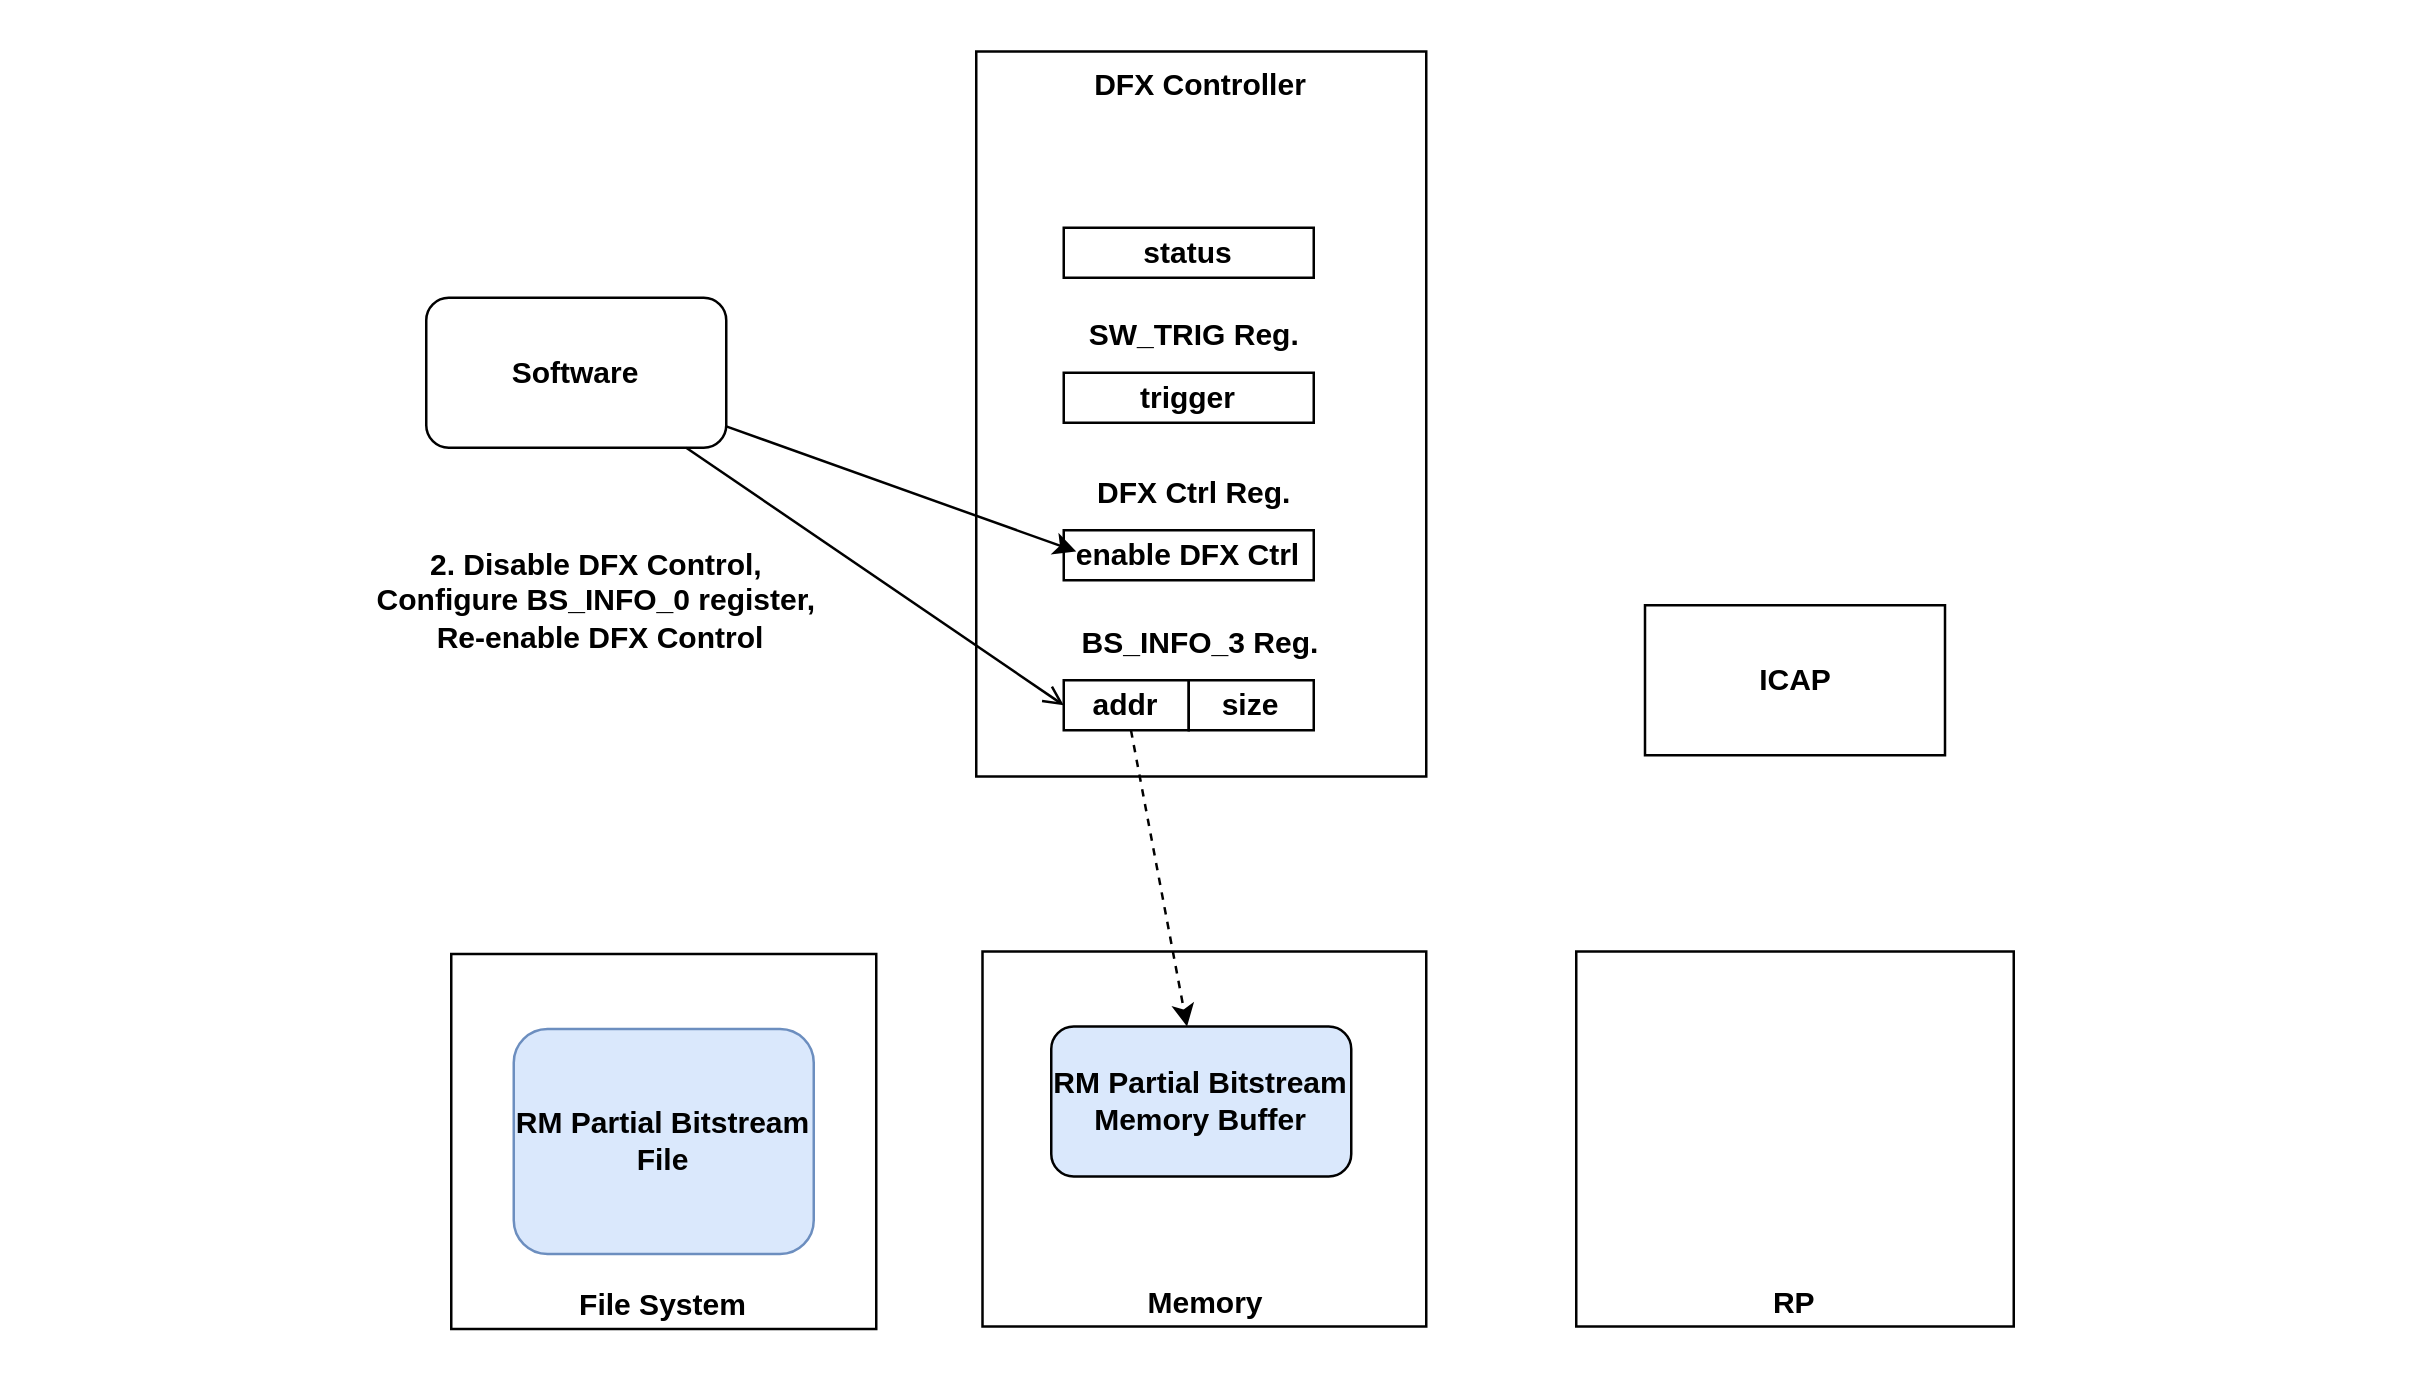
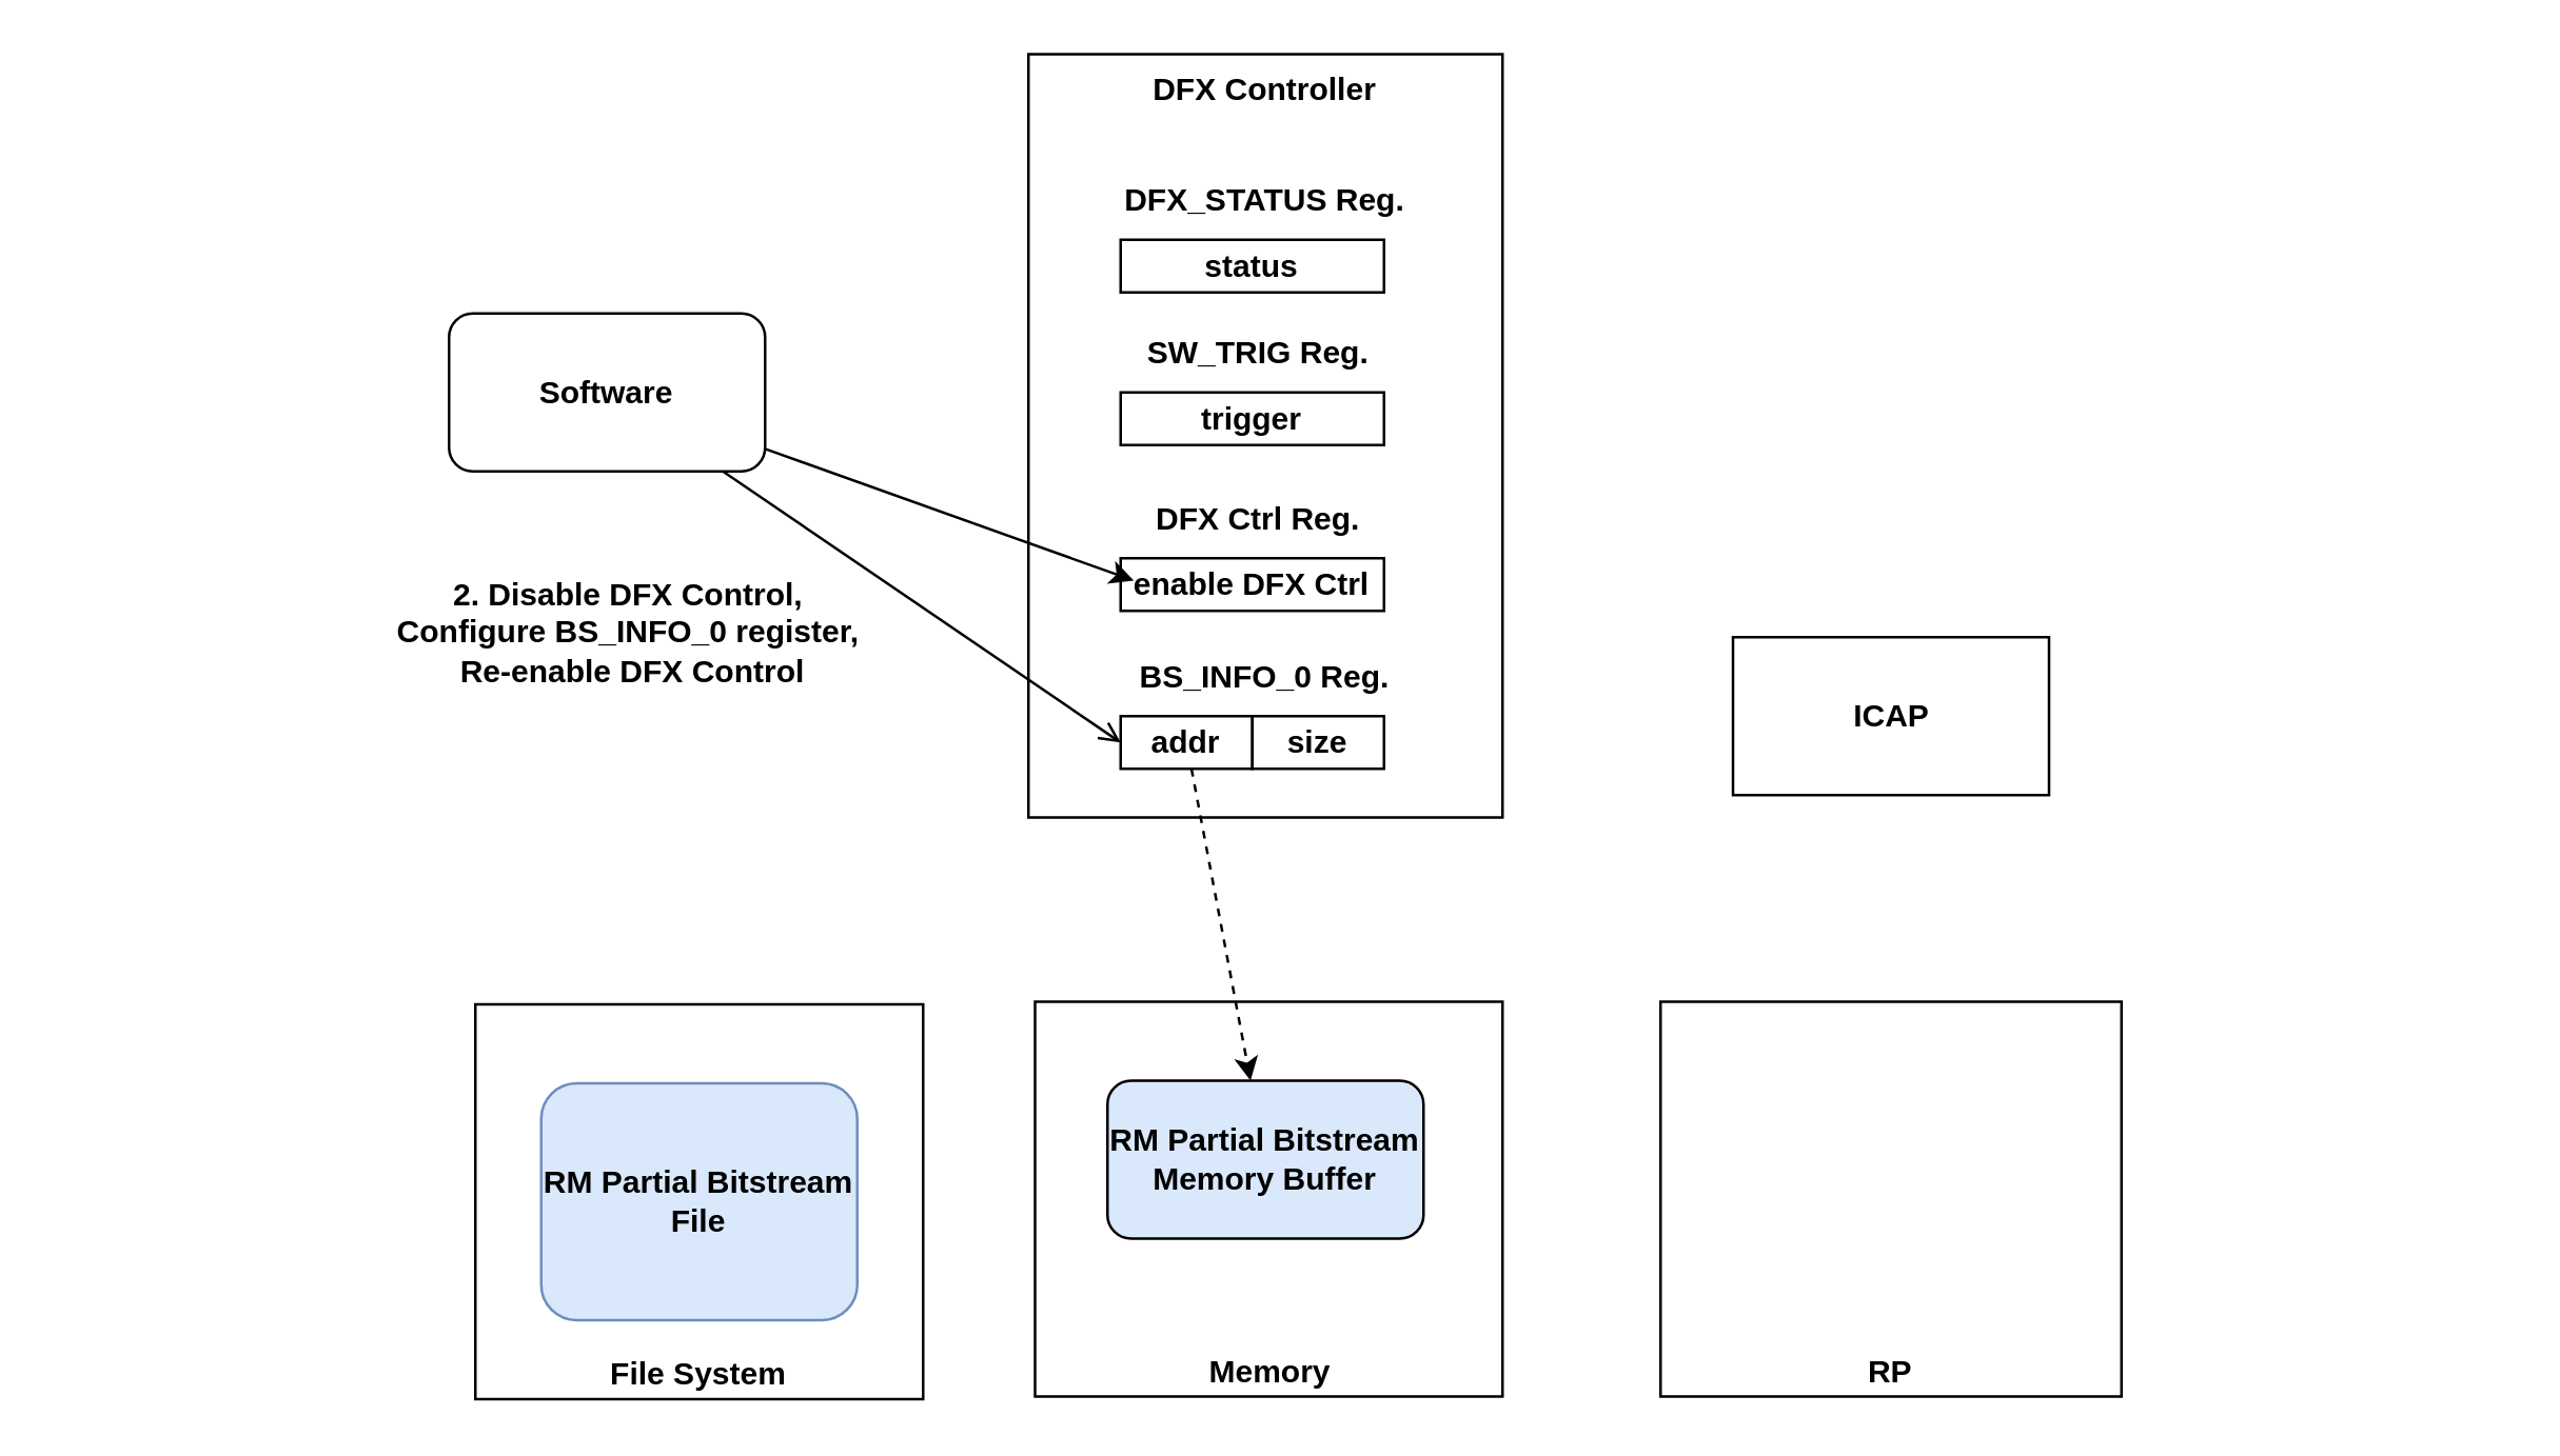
  <mxCell id="0" />
  <mxCell id="1" parent="0" />
  <mxCell id="2" value="DFX Controller" style="rounded=0;whiteSpace=wrap;html=1;verticalAlign=top;fontSize=12;fontStyle=1" parent="1" vertex="1"><mxGeometry x="390" y="20" width="180" height="290" as="geometry" /></mxCell>
  <mxCell id="3" value="Memory" style="rounded=0;whiteSpace=wrap;html=1;verticalAlign=bottom;fontSize=12;fontStyle=1" parent="1" vertex="1"><mxGeometry x="392.5" y="380" width="177.5" height="150" as="geometry" /></mxCell>
  <mxCell id="4" value="File System" style="rounded=0;whiteSpace=wrap;html=1;verticalAlign=bottom;fontSize=12;fontStyle=1" parent="1" vertex="1"><mxGeometry x="180" y="381" width="170" height="150" as="geometry" /></mxCell>
  <mxCell id="5" value="RP" style="rounded=0;whiteSpace=wrap;html=1;verticalAlign=bottom;fontSize=12;fontStyle=1" parent="1" vertex="1"><mxGeometry x="630" y="380" width="175" height="150" as="geometry" /></mxCell>
  <mxCell id="6" value="ICAP" style="rounded=0;whiteSpace=wrap;html=1;fontSize=12;fontStyle=1" parent="1" vertex="1"><mxGeometry x="657.5" y="241.5" width="120" height="60" as="geometry" /></mxCell>
  <mxCell id="7" value="Software" style="rounded=1;whiteSpace=wrap;html=1;fontSize=12;fontStyle=1" parent="1" vertex="1"><mxGeometry x="170" y="118.5" width="120" height="60" as="geometry" /></mxCell>
  <mxCell id="8" value="RM Partial Bitstream&lt;div style=&quot;font-size: 12px;&quot;&gt;File&lt;/div&gt;" style="rounded=1;whiteSpace=wrap;html=1;fillColor=#dae8fc;strokeColor=#6c8ebf;fontSize=12;fontStyle=1" parent="1" vertex="1"><mxGeometry x="205" y="411" width="120" height="90" as="geometry" /></mxCell>
  <mxCell id="9" value="RM Partial Bitstream Memory Buffer" style="rounded=1;whiteSpace=wrap;html=1;fillColor=#dae8fc;strokeColor=#000000;fontSize=12;fontStyle=1" parent="1" vertex="1"><mxGeometry x="420" y="410" width="120" height="60" as="geometry" /></mxCell>
  <mxCell id="10" value="addr" style="rounded=0;whiteSpace=wrap;html=1;fontSize=12;fontStyle=1" parent="1" vertex="1"><mxGeometry x="425" y="271.5" width="50" height="20" as="geometry" /></mxCell>
  <mxCell id="11" value="size" style="rounded=0;whiteSpace=wrap;html=1;fontSize=12;fontStyle=1" parent="1" vertex="1"><mxGeometry x="475" y="271.5" width="50" height="20" as="geometry" /></mxCell>
- <mxCell id="12" value="BS_INFO_3 Reg." style="text;html=1;align=center;verticalAlign=middle;whiteSpace=wrap;rounded=0;fontSize=12;fontStyle=1" parent="1" vertex="1"><mxGeometry x="425" y="241.5" width="110" height="30" as="geometry" /></mxCell>
+ <mxCell id="12" value="BS_INFO_0 Reg." style="text;html=1;align=center;verticalAlign=middle;whiteSpace=wrap;rounded=0;fontSize=12;fontStyle=1" parent="1" vertex="1"><mxGeometry x="425" y="241.5" width="110" height="30" as="geometry" /></mxCell>
  <mxCell id="13" value="enable DFX Ctrl" style="rounded=0;whiteSpace=wrap;html=1;fontSize=12;fontStyle=1" parent="1" vertex="1"><mxGeometry x="425" y="211.5" width="100" height="20" as="geometry" /></mxCell>
  <mxCell id="14" value="DFX Ctrl Reg." style="text;html=1;align=center;verticalAlign=middle;whiteSpace=wrap;rounded=0;fontSize=12;fontStyle=1" parent="1" vertex="1"><mxGeometry x="425" y="181.5" width="105" height="30" as="geometry" /></mxCell>
  <mxCell id="15" value="trigger" style="rounded=0;whiteSpace=wrap;html=1;fontSize=12;fontStyle=1" parent="1" vertex="1"><mxGeometry x="425" y="148.5" width="100" height="20" as="geometry" /></mxCell>
  <mxCell id="16" value="SW_TRIG Reg." style="text;html=1;align=center;verticalAlign=middle;whiteSpace=wrap;rounded=0;fontSize=12;fontStyle=1" parent="1" vertex="1"><mxGeometry x="425" y="118.5" width="105" height="30" as="geometry" /></mxCell>
  <mxCell id="17" value="status" style="rounded=0;whiteSpace=wrap;html=1;fontSize=12;fontStyle=1" parent="1" vertex="1"><mxGeometry x="425" y="90.5" width="100" height="20" as="geometry" /></mxCell>
+ <mxCell id="18" value="DFX_STATUS Reg." style="text;html=1;align=center;verticalAlign=middle;whiteSpace=wrap;rounded=0;fontSize=12;fontStyle=1" parent="1" vertex="1"><mxGeometry x="425" y="60.5" width="110" height="30" as="geometry" /></mxCell>
  <mxCell id="19" value="" style="endArrow=open;html=1;rounded=0;fontStyle=1;fontSize=12;entryX=0;entryY=0.5;entryDx=0;entryDy=0;" parent="1" source="7" target="10" edge="1"><mxGeometry width="50" height="50" relative="1" as="geometry"><mxPoint x="90" y="360" as="sourcePoint" /><mxPoint x="360" y="370" as="targetPoint" /></mxGeometry></mxCell>
  <mxCell id="20" value="" style="endArrow=classic;html=1;rounded=0;dashed=1;" parent="1" source="10" target="9" edge="1"><mxGeometry width="50" height="50" relative="1" as="geometry"><mxPoint x="540" y="730" as="sourcePoint" /><mxPoint x="590" y="680" as="targetPoint" /></mxGeometry></mxCell>
  <mxCell id="21" value="" style="endArrow=classic;html=1;rounded=0;" parent="1" source="7" edge="1"><mxGeometry width="50" height="50" relative="1" as="geometry"><mxPoint x="280" y="80" as="sourcePoint" /><mxPoint x="430" y="220" as="targetPoint" /></mxGeometry></mxCell>
  <mxCell id="22" value="&lt;b&gt;2. Disable DFX Control,&amp;nbsp;&lt;/b&gt;&lt;div&gt;&lt;b&gt;Configure BS_INFO_0 register,&amp;nbsp;&lt;/b&gt;&lt;/div&gt;&lt;div&gt;&lt;b&gt;Re-enable DFX Control&lt;/b&gt;&lt;div&gt;&lt;br&gt;&lt;/div&gt;&lt;/div&gt;" style="text;html=1;align=center;verticalAlign=middle;whiteSpace=wrap;rounded=0;" parent="1" vertex="1"><mxGeometry x="140" y="232" width="200" height="30" as="geometry" /></mxCell>
  <mxCell id="23" value="" style="rounded=0;whiteSpace=wrap;html=1;fillColor=none;strokeColor=none;" vertex="1" parent="1"><mxGeometry x="20" y="217" width="930" height="60" as="geometry" /></mxCell>
